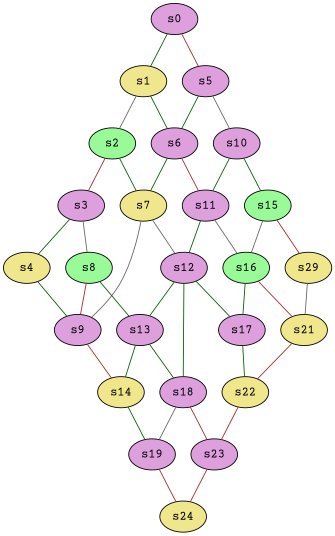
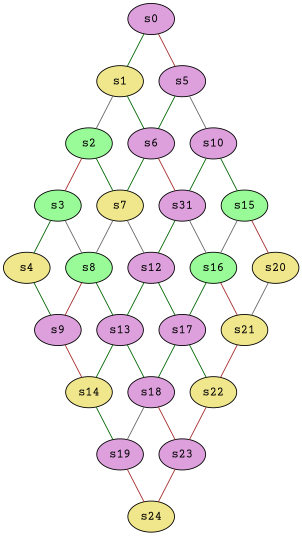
  graph {
    fontname="Courier Prime"
    node [color=black fillcolor=plum fontcolor=black fontname="Courier Prime" peripheries=1 style=filled]
    edge [color=darkgreen fontname="Courier Prime"]
    s1 [fillcolor=khaki]
    s0
    s5
    s2 [fillcolor=palegreen]
    s6
    s10
-   s3
+   s3 [fillcolor=palegreen]
    s7 [fillcolor=khaki]
-   s11
+   s11 [label=s31]
    s15 [fillcolor=palegreen]
    s4 [fillcolor=khaki]
    s8 [fillcolor=palegreen]
    s12
    s16 [fillcolor=palegreen]
    s9
    s13
    s17
    s14 [fillcolor=khaki]
    s18
    s19
-   s20 [fillcolor=khaki label=s29]
+   s20 [fillcolor=khaki]
    s21 [fillcolor=khaki]
    s22 [fillcolor=khaki]
    s23
    s24 [fillcolor=khaki]
    s1 -- s2 [color=gray40]
    s1 -- s6
    s0 -- s1
    s0 -- s5 [color=brown]
    s5 -- s6
    s5 -- s10 [color=gray40]
    s2 -- s3 [color=brown]
    s2 -- s7
    s6 -- s7
    s6 -- s11 [color=brown]
    s10 -- s11
    s10 -- s15
    s3 -- s4
    s3 -- s8 [color=gray40]
-   s7 -- s9 [color=gray40]
+   s7 -- s8 [color=gray40]
    s7 -- s12 [color=gray40]
    s11 -- s12
    s11 -- s16 [color=gray40]
    s15 -- s16 [color=gray40]
    s15 -- s20 [color=brown]
    s4 -- s9
    s8 -- s9 [color=brown]
    s8 -- s13
    s12 -- s13
    s12 -- s17
    s16 -- s17
    s16 -- s21 [color=brown]
    s9 -- s14 [color=brown]
    s13 -- s14
    s13 -- s18
-   s12 -- s18
+   s17 -- s18
    s17 -- s22
    s14 -- s19
    s18 -- s19 [color=gray40]
    s18 -- s23 [color=brown]
    s19 -- s24 [color=brown]
    s20 -- s21 [color=gray40]
    s21 -- s22 [color=brown]
    s22 -- s23 [color=brown]
    s23 -- s24 [color=brown]
  }
